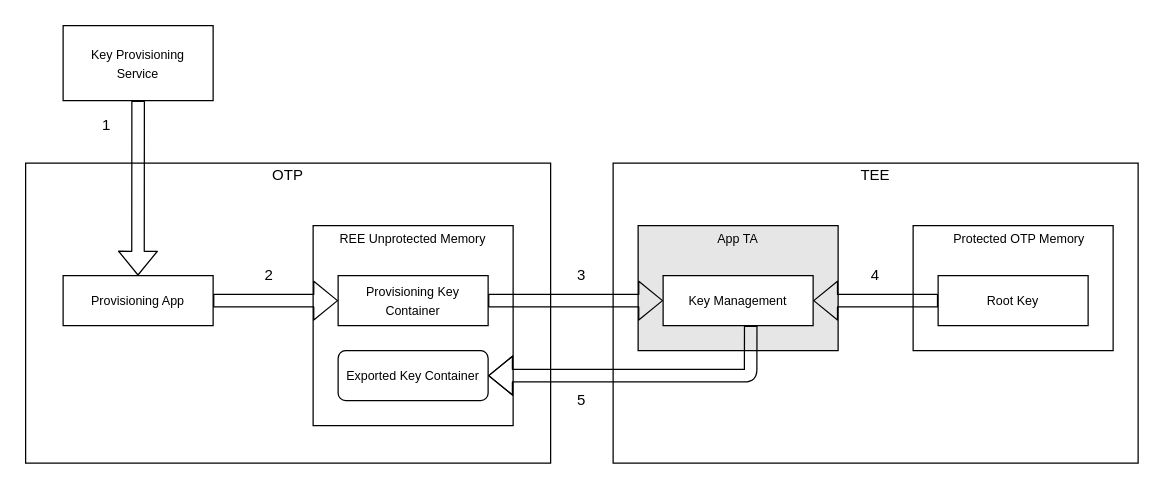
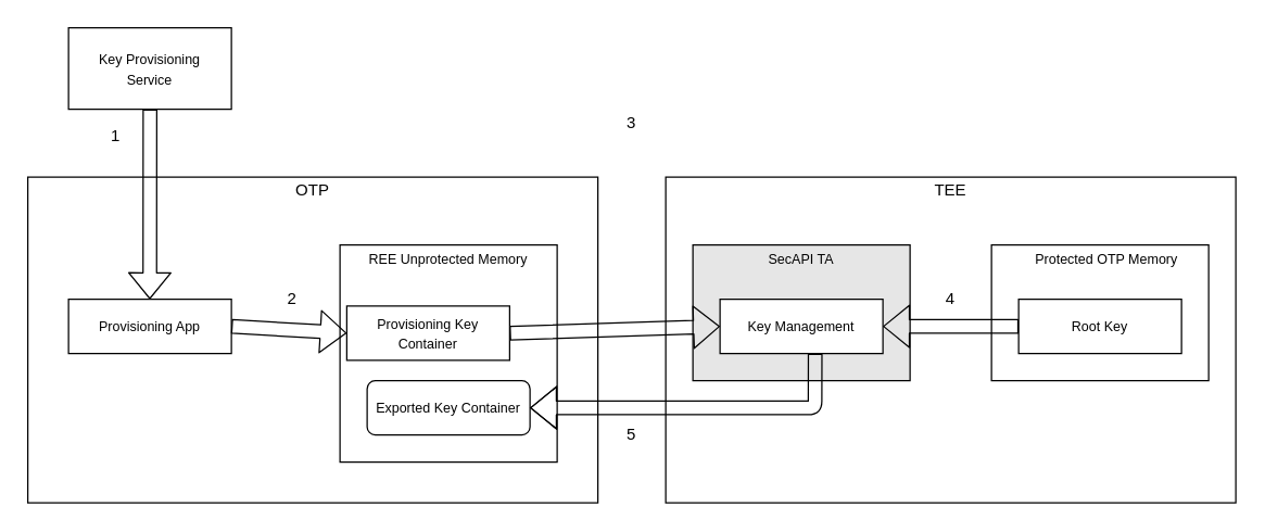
  <mxCell id="0" />
  <mxCell id="1" parent="0" />
  <mxCell id="2" value="&lt;font style=&quot;font-size: 10px&quot;&gt;Key Provisioning&lt;br&gt;Service&lt;/font&gt;" style="rounded=0;whiteSpace=wrap;html=1;" parent="1" vertex="1"><mxGeometry x="50" y="20" width="120" height="60" as="geometry" /></mxCell>
  <mxCell id="3" value="" style="rounded=0;whiteSpace=wrap;html=1;" parent="1" vertex="1"><mxGeometry x="20" y="130" width="420" height="240" as="geometry" /></mxCell>
  <mxCell id="4" value="OTP" style="text;html=1;strokeColor=none;fillColor=none;align=center;verticalAlign=middle;whiteSpace=wrap;rounded=0;" parent="1" vertex="1"><mxGeometry x="20" y="130" width="420" height="20" as="geometry" /></mxCell>
  <mxCell id="5" value="" style="rounded=0;whiteSpace=wrap;html=1;" parent="1" vertex="1"><mxGeometry x="490" y="130" width="420" height="240" as="geometry" /></mxCell>
  <mxCell id="6" value="TEE" style="text;html=1;strokeColor=none;fillColor=none;align=center;verticalAlign=middle;whiteSpace=wrap;rounded=0;" parent="1" vertex="1"><mxGeometry x="490" y="130" width="420" height="20" as="geometry" /></mxCell>
  <mxCell id="7" value="&lt;font style=&quot;font-size: 10px&quot;&gt;Provisioning App&lt;/font&gt;" style="rounded=0;whiteSpace=wrap;html=1;" parent="1" vertex="1"><mxGeometry x="50" y="220" width="120" height="40" as="geometry" /></mxCell>
  <mxCell id="8" value="" style="group" parent="1" vertex="1" connectable="0"><mxGeometry x="250" y="180" width="160" height="160" as="geometry" /></mxCell>
  <mxCell id="9" value="" style="rounded=0;whiteSpace=wrap;html=1;" parent="8" vertex="1"><mxGeometry width="160" height="160" as="geometry" /></mxCell>
- <mxCell id="10" value="&lt;font style=&quot;font-size: 10px&quot;&gt;Provisioning Key Container&lt;/font&gt;" style="rounded=0;whiteSpace=wrap;html=1;" parent="8" vertex="1"><mxGeometry x="20" y="40" width="120" height="40" as="geometry" /></mxCell>
+ <mxCell id="10" value="&lt;font style=&quot;font-size: 10px&quot;&gt;Provisioning Key Container&lt;/font&gt;" style="rounded=0;whiteSpace=wrap;html=1;" parent="8" vertex="1"><mxGeometry x="5" y="45" width="120" height="40" as="geometry" /></mxCell>
  <mxCell id="11" value="&lt;font style=&quot;font-size: 10px&quot;&gt;Exported Key Container&lt;/font&gt;" style="whiteSpace=wrap;html=1;rounded=1;" parent="8" vertex="1"><mxGeometry x="20" y="100" width="120" height="40" as="geometry" /></mxCell>
  <mxCell id="12" value="&lt;font style=&quot;font-size: 10px&quot;&gt;REE Unprotected Memory&lt;/font&gt;" style="text;html=1;strokeColor=none;fillColor=none;align=center;verticalAlign=middle;whiteSpace=wrap;rounded=0;" parent="8" vertex="1"><mxGeometry width="160" height="20" as="geometry" /></mxCell>
  <mxCell id="13" value="" style="group" parent="1" vertex="1" connectable="0"><mxGeometry x="730" y="190" width="160" height="90" as="geometry" /></mxCell>
  <mxCell id="14" value="" style="rounded=0;whiteSpace=wrap;html=1;" parent="13" vertex="1"><mxGeometry y="-10" width="160" height="100" as="geometry" /></mxCell>
  <mxCell id="15" value="&lt;font style=&quot;font-size: 10px&quot;&gt;Root Key&lt;/font&gt;" style="rounded=0;whiteSpace=wrap;html=1;" parent="13" vertex="1"><mxGeometry x="20" y="30" width="120" height="40" as="geometry" /></mxCell>
  <mxCell id="16" value="&lt;font style=&quot;font-size: 10px&quot;&gt;Protected OTP Memory&lt;/font&gt;" style="text;html=1;strokeColor=none;fillColor=none;align=center;verticalAlign=middle;whiteSpace=wrap;rounded=0;" parent="13" vertex="1"><mxGeometry x="10" y="-10" width="150" height="20" as="geometry" /></mxCell>
  <mxCell id="17" value="" style="group;fillColor=#E6E6E6;" parent="1" vertex="1" connectable="0"><mxGeometry x="510" y="180" width="160" height="100" as="geometry" /></mxCell>
  <mxCell id="18" value="" style="rounded=0;whiteSpace=wrap;html=1;fillColor=#E6E6E6;" parent="17" vertex="1"><mxGeometry width="160" height="100" as="geometry" /></mxCell>
- <mxCell id="19" value="&lt;font style=&quot;font-size: 10px&quot;&gt;App TA&lt;/font&gt;" style="text;html=1;strokeColor=none;fillColor=none;align=center;verticalAlign=middle;whiteSpace=wrap;rounded=0;" parent="17" vertex="1"><mxGeometry width="160" height="20" as="geometry" /></mxCell>
+ <mxCell id="19" value="&lt;font style=&quot;font-size: 10px&quot;&gt;SecAPI TA&lt;/font&gt;" style="text;html=1;strokeColor=none;fillColor=none;align=center;verticalAlign=middle;whiteSpace=wrap;rounded=0;" parent="17" vertex="1"><mxGeometry width="160" height="20" as="geometry" /></mxCell>
  <mxCell id="20" value="&lt;font style=&quot;font-size: 10px&quot;&gt;Key Management&lt;/font&gt;" style="rounded=0;whiteSpace=wrap;html=1;" parent="17" vertex="1"><mxGeometry x="20" y="40" width="120" height="40" as="geometry" /></mxCell>
  <mxCell id="21" value="" style="shape=flexArrow;endArrow=classic;html=1;entryX=0.214;entryY=0.375;entryDx=0;entryDy=0;entryPerimeter=0;exitX=0.5;exitY=1;exitDx=0;exitDy=0;" parent="1" source="2" target="3" edge="1"><mxGeometry width="50" height="50" relative="1" as="geometry"><mxPoint x="100" y="100" as="sourcePoint" /><mxPoint x="150" y="50" as="targetPoint" /></mxGeometry></mxCell>
  <mxCell id="22" value="" style="shape=flexArrow;endArrow=classic;html=1;exitX=1;exitY=0.5;exitDx=0;exitDy=0;entryX=0;entryY=0.5;entryDx=0;entryDy=0;" parent="1" source="7" target="10" edge="1"><mxGeometry width="50" height="50" relative="1" as="geometry"><mxPoint x="170" y="270" as="sourcePoint" /><mxPoint x="220" y="220" as="targetPoint" /></mxGeometry></mxCell>
  <mxCell id="23" value="" style="shape=flexArrow;endArrow=classic;html=1;exitX=1;exitY=0.5;exitDx=0;exitDy=0;entryX=0;entryY=0.5;entryDx=0;entryDy=0;" parent="1" source="10" target="20" edge="1"><mxGeometry width="50" height="50" relative="1" as="geometry"><mxPoint x="420" y="250" as="sourcePoint" /><mxPoint x="470" y="200" as="targetPoint" /></mxGeometry></mxCell>
  <mxCell id="24" value="" style="shape=flexArrow;endArrow=classic;html=1;entryX=1;entryY=0.5;entryDx=0;entryDy=0;exitX=0;exitY=0.5;exitDx=0;exitDy=0;" parent="1" source="15" target="20" edge="1"><mxGeometry width="50" height="50" relative="1" as="geometry"><mxPoint x="710" y="250" as="sourcePoint" /><mxPoint x="760" y="200" as="targetPoint" /></mxGeometry></mxCell>
  <mxCell id="25" value="" style="shape=flexArrow;endArrow=classic;html=1;entryX=1;entryY=0.5;entryDx=0;entryDy=0;exitX=0.563;exitY=0.8;exitDx=0;exitDy=0;exitPerimeter=0;" parent="1" source="18" target="11" edge="1"><mxGeometry width="50" height="50" relative="1" as="geometry"><mxPoint x="580" y="360" as="sourcePoint" /><mxPoint x="630" y="310" as="targetPoint" /><Array as="points"><mxPoint x="600" y="300" /></Array></mxGeometry></mxCell>
  <mxCell id="26" value="1" style="text;html=1;strokeColor=none;fillColor=none;align=center;verticalAlign=middle;whiteSpace=wrap;rounded=0;" parent="1" vertex="1"><mxGeometry x="70" y="90" width="30" height="20" as="geometry" /></mxCell>
  <mxCell id="27" value="2" style="text;html=1;strokeColor=none;fillColor=none;align=center;verticalAlign=middle;whiteSpace=wrap;rounded=0;" parent="1" vertex="1"><mxGeometry x="200" y="210" width="30" height="20" as="geometry" /></mxCell>
- <mxCell id="28" value="3" style="text;html=1;strokeColor=none;fillColor=none;align=center;verticalAlign=middle;whiteSpace=wrap;rounded=0;" parent="1" vertex="1"><mxGeometry x="450" y="210" width="30" height="20" as="geometry" /></mxCell>
+ <mxCell id="28" value="3" style="text;html=1;strokeColor=none;fillColor=none;align=center;verticalAlign=middle;whiteSpace=wrap;rounded=0;" parent="1" vertex="1"><mxGeometry x="450" y="80" width="30" height="20" as="geometry" /></mxCell>
  <mxCell id="29" value="4" style="text;html=1;strokeColor=none;fillColor=none;align=center;verticalAlign=middle;whiteSpace=wrap;rounded=0;" parent="1" vertex="1"><mxGeometry x="685" y="210" width="30" height="20" as="geometry" /></mxCell>
  <mxCell id="30" value="5" style="text;html=1;strokeColor=none;fillColor=none;align=center;verticalAlign=middle;whiteSpace=wrap;rounded=0;" parent="1" vertex="1"><mxGeometry x="450" y="310" width="30" height="20" as="geometry" /></mxCell>
